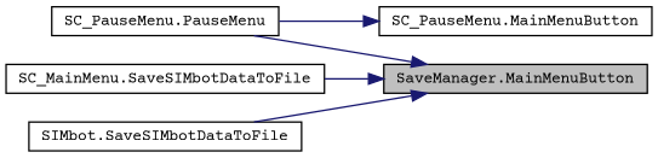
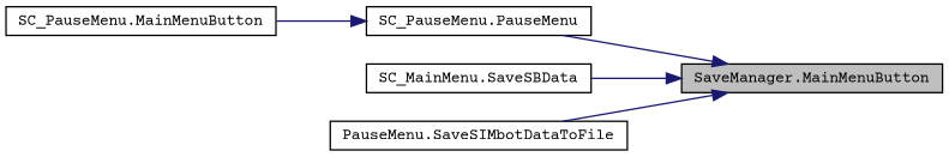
  digraph {
    fontname="Courier Prime"
    rankdir=RL
    node [color=black fillcolor=white fontname="Courier Prime" fontsize=10 shape=record style=filled]
    edge [color=midnightblue dir=back fontname="Courier Prime" fontsize=10 labelfontname=Helvetica labelfontsize=10 style=solid]
    n1 [fillcolor=grey75 fontcolor=black height=0.2 label="SaveManager.MainMenuButton" width=0.4]
    n2 [height=0.2 label="SC_PauseMenu.PauseMenu" width=0.4]
-   n3 [height=0.2 label="SC_MainMenu.SaveSIMbotDataToFile" width=0.4]
-   n4 [height=0.2 label="SIMbot.SaveSIMbotDataToFile" width=0.4]
+   n3 [height=0.2 label="SC_MainMenu.SaveSBData" width=0.4]
+   n4 [height=0.2 label="PauseMenu.SaveSIMbotDataToFile" width=0.4]
    n5 [height=0.2 label="SC_PauseMenu.MainMenuButton" width=0.4]
    n1 -> n2
    n1 -> n3
    n1 -> n4
-   n5 -> n2
+   n2 -> n5
  }
